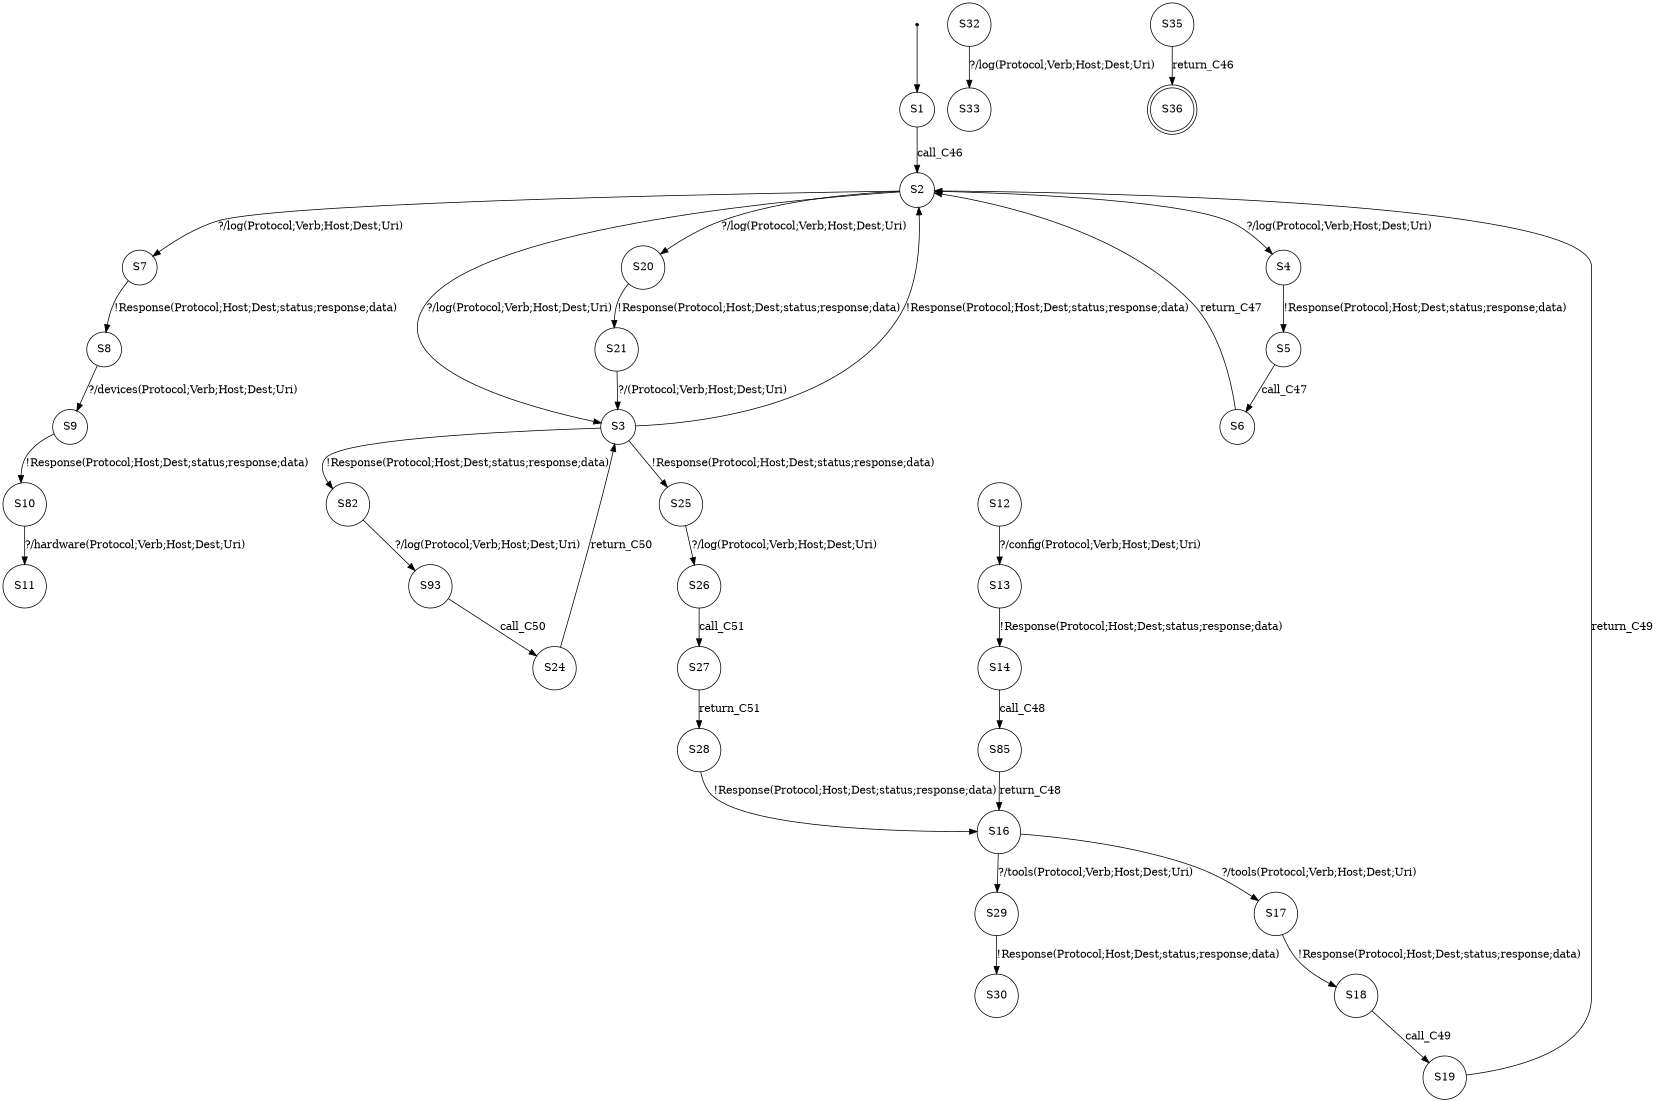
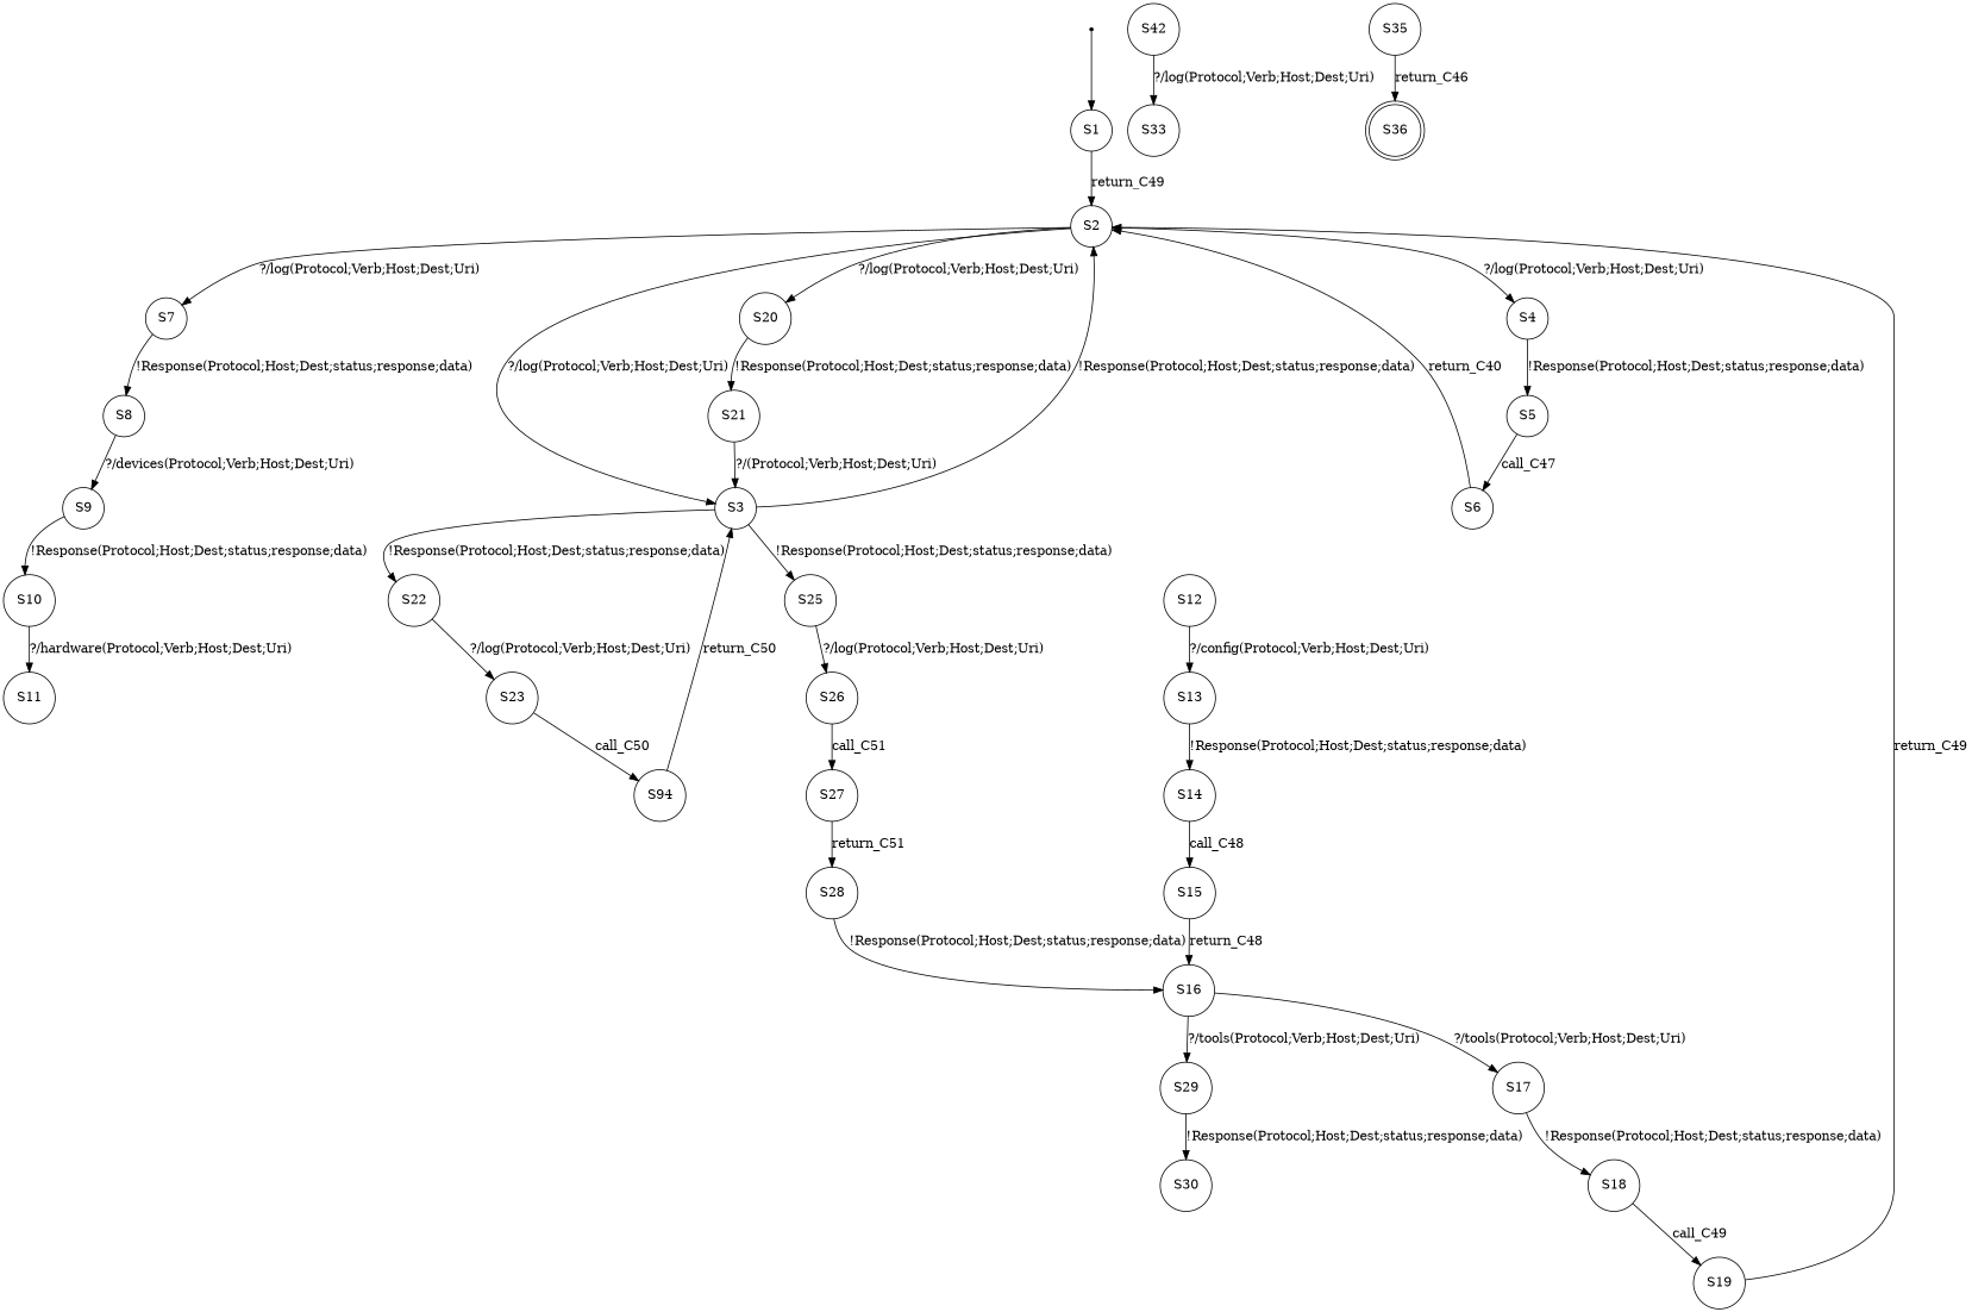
  digraph {
    node [shape=circle]
    S00 [shape=point]
    n2 [label=S1]
    n3 [label=S2]
    n4 [label=S3]
    n5 [label=S4]
    n6 [label=S7]
    n7 [label=S20]
-   n8 [label=S82]
+   n8 [label=S22]
    n9 [label=S25]
    n10 [label=S5]
    n11 [label=S8]
    n12 [label=S21]
-   n13 [label=S93]
+   n13 [label=S23]
    n14 [label=S26]
    n15 [label=S6]
    n16 [label=S9]
    n17 [label=S10]
    n18 [label=S11]
    n19 [label=S12]
    n20 [label=S13]
    n21 [label=S14]
-   n22 [label=S85]
+   n22 [label=S15]
    n23 [label=S16]
    n24 [label=S17]
    n25 [label=S29]
    n26 [label=S18]
    n27 [label=S30]
    n28 [label=S19]
-   n29 [label=S24]
+   n29 [label=S94]
    n30 [label=S27]
    n31 [label=S28]
-   n32 [label=S32]
+   n32 [label=S42]
    n33 [label=S33]
    n34 [label=S35]
    n35 [label=S36 shape=doublecircle]
    S00 -> n2
-   n2 -> n3 [label=call_C46]
+   n2 -> n3 [label=return_C49]
    n3 -> n4 [label="?/log(Protocol;Verb;Host;Dest;Uri)"]
    n3 -> n5 [label="?/log(Protocol;Verb;Host;Dest;Uri)"]
    n3 -> n6 [label="?/log(Protocol;Verb;Host;Dest;Uri)"]
    n3 -> n7 [label="?/log(Protocol;Verb;Host;Dest;Uri)"]
    n4 -> n3 [label="!Response(Protocol;Host;Dest;status;response;data)"]
    n4 -> n8 [label="!Response(Protocol;Host;Dest;status;response;data)"]
    n4 -> n9 [label="!Response(Protocol;Host;Dest;status;response;data)"]
    n5 -> n10 [label="!Response(Protocol;Host;Dest;status;response;data)"]
    n6 -> n11 [label="!Response(Protocol;Host;Dest;status;response;data)"]
    n7 -> n12 [label="!Response(Protocol;Host;Dest;status;response;data)"]
    n8 -> n13 [label="?/log(Protocol;Verb;Host;Dest;Uri)"]
    n9 -> n14 [label="?/log(Protocol;Verb;Host;Dest;Uri)"]
    n10 -> n15 [label=call_C47]
    n11 -> n16 [label="?/devices(Protocol;Verb;Host;Dest;Uri)"]
    n12 -> n4 [label="?/(Protocol;Verb;Host;Dest;Uri)"]
    n13 -> n29 [label=call_C50]
    n14 -> n30 [label=call_C51]
-   n15 -> n3 [label=return_C47]
+   n15 -> n3 [label=return_C40]
    n16 -> n17 [label="!Response(Protocol;Host;Dest;status;response;data)"]
    n17 -> n18 [label="?/hardware(Protocol;Verb;Host;Dest;Uri)"]
    n19 -> n20 [label="?/config(Protocol;Verb;Host;Dest;Uri)"]
    n20 -> n21 [label="!Response(Protocol;Host;Dest;status;response;data)"]
    n21 -> n22 [label=call_C48]
    n22 -> n23 [label=return_C48]
    n23 -> n24 [label="?/tools(Protocol;Verb;Host;Dest;Uri)"]
    n23 -> n25 [label="?/tools(Protocol;Verb;Host;Dest;Uri)"]
    n24 -> n26 [label="!Response(Protocol;Host;Dest;status;response;data)"]
    n25 -> n27 [label="!Response(Protocol;Host;Dest;status;response;data)"]
    n26 -> n28 [label=call_C49]
    n28 -> n3 [label=return_C49]
    n29 -> n4 [label=return_C50]
    n30 -> n31 [label=return_C51]
    n31 -> n23 [label="!Response(Protocol;Host;Dest;status;response;data)"]
    n32 -> n33 [label="?/log(Protocol;Verb;Host;Dest;Uri)"]
    n34 -> n35 [label=return_C46]
  }
